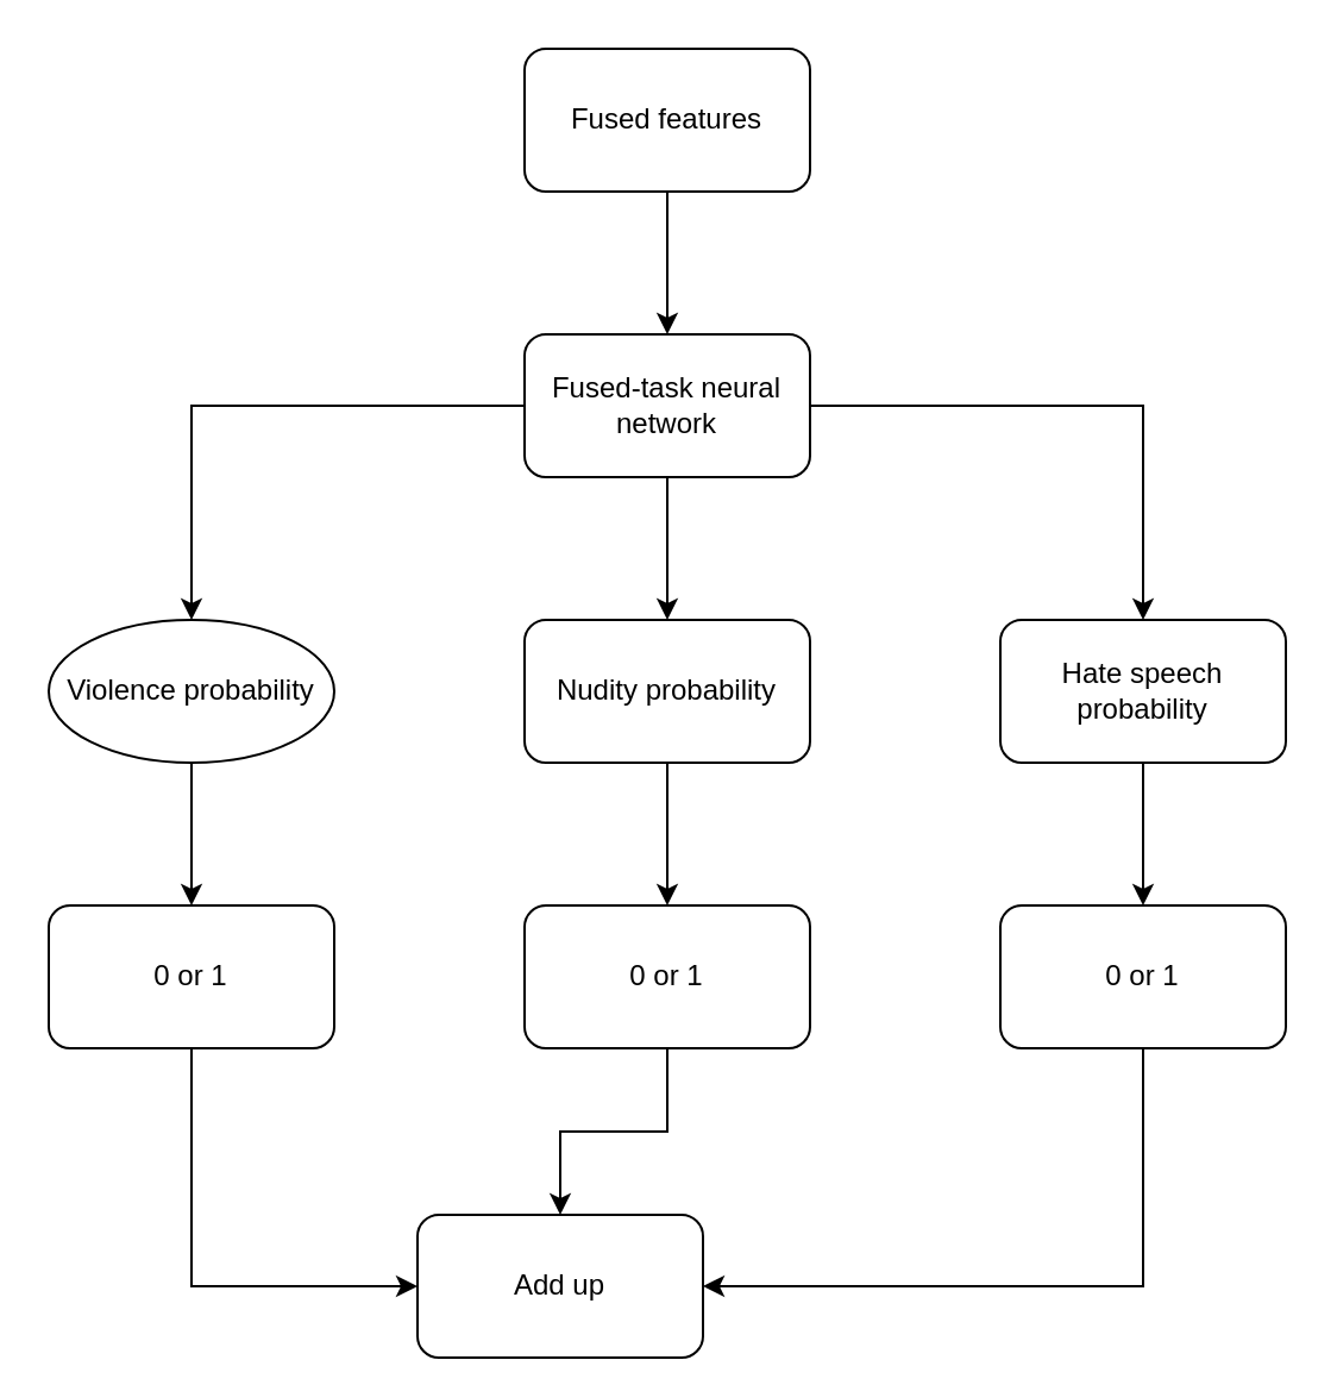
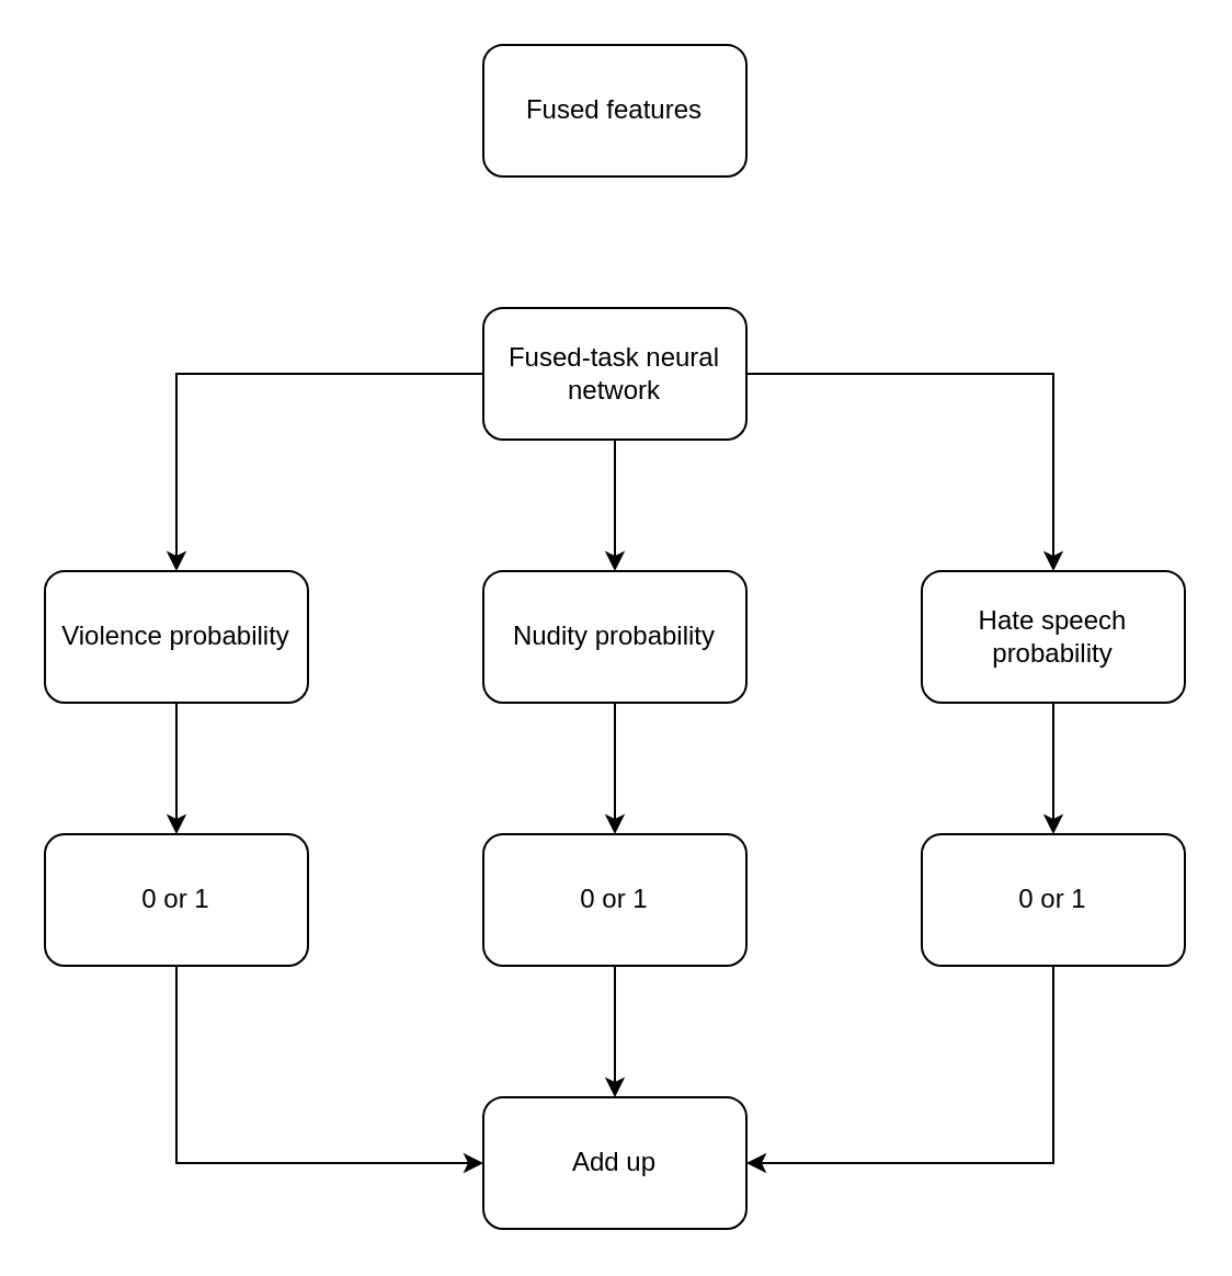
  <mxCell id="0" />
  <mxCell id="1" parent="0" />
  <mxCell id="2" style="edgeStyle=orthogonalEdgeStyle;rounded=0;orthogonalLoop=1;jettySize=auto;html=1;exitX=0;exitY=0.5;exitDx=0;exitDy=0;entryX=0.5;entryY=0;entryDx=0;entryDy=0;" parent="1" source="5" target="7" edge="1"><mxGeometry relative="1" as="geometry" /></mxCell>
  <mxCell id="3" style="edgeStyle=orthogonalEdgeStyle;rounded=0;orthogonalLoop=1;jettySize=auto;html=1;exitX=1;exitY=0.5;exitDx=0;exitDy=0;" parent="1" source="5" target="11" edge="1"><mxGeometry relative="1" as="geometry" /></mxCell>
  <mxCell id="4" style="edgeStyle=orthogonalEdgeStyle;rounded=0;orthogonalLoop=1;jettySize=auto;html=1;exitX=0.5;exitY=1;exitDx=0;exitDy=0;" parent="1" source="5" target="9" edge="1"><mxGeometry relative="1" as="geometry" /></mxCell>
  <mxCell id="5" value="Fused-task neural network" style="rounded=1;whiteSpace=wrap;html=1;" parent="1" vertex="1"><mxGeometry x="220" y="140" width="120" height="60" as="geometry" /></mxCell>
  <mxCell id="6" style="edgeStyle=orthogonalEdgeStyle;rounded=0;orthogonalLoop=1;jettySize=auto;html=1;exitX=0.5;exitY=1;exitDx=0;exitDy=0;entryX=0.5;entryY=0;entryDx=0;entryDy=0;" parent="1" source="7" edge="1"><mxGeometry relative="1" as="geometry"><mxPoint x="80" y="380" as="targetPoint" /></mxGeometry></mxCell>
- <mxCell id="7" value="Violence probability" style="ellipse;whiteSpace=wrap;html=1;" parent="1" vertex="1"><mxGeometry x="20" y="260" width="120" height="60" as="geometry" /></mxCell>
+ <mxCell id="7" value="Violence probability" style="rounded=1;whiteSpace=wrap;html=1;" parent="1" vertex="1"><mxGeometry x="20" y="260" width="120" height="60" as="geometry" /></mxCell>
  <mxCell id="8" style="edgeStyle=orthogonalEdgeStyle;rounded=0;orthogonalLoop=1;jettySize=auto;html=1;exitX=0.5;exitY=1;exitDx=0;exitDy=0;entryX=0.5;entryY=0;entryDx=0;entryDy=0;" parent="1" source="9" edge="1"><mxGeometry relative="1" as="geometry"><mxPoint x="280" y="380" as="targetPoint" /></mxGeometry></mxCell>
  <mxCell id="9" value="Nudity probability" style="rounded=1;whiteSpace=wrap;html=1;" parent="1" vertex="1"><mxGeometry x="220" y="260" width="120" height="60" as="geometry" /></mxCell>
  <mxCell id="10" style="edgeStyle=orthogonalEdgeStyle;rounded=0;orthogonalLoop=1;jettySize=auto;html=1;exitX=0.5;exitY=1;exitDx=0;exitDy=0;entryX=0.5;entryY=0;entryDx=0;entryDy=0;" parent="1" source="11" edge="1"><mxGeometry relative="1" as="geometry"><mxPoint x="480" y="380" as="targetPoint" /></mxGeometry></mxCell>
  <mxCell id="11" value="Hate speech probability" style="rounded=1;whiteSpace=wrap;html=1;" parent="1" vertex="1"><mxGeometry x="420" y="260" width="120" height="60" as="geometry" /></mxCell>
- <mxCell id="12" style="edgeStyle=orthogonalEdgeStyle;rounded=0;orthogonalLoop=1;jettySize=auto;html=1;exitX=0.5;exitY=1;exitDx=0;exitDy=0;entryX=0.5;entryY=0;entryDx=0;entryDy=0;" edge="1" parent="1" source="13" target="5"><mxGeometry relative="1" as="geometry" /></mxCell>
  <mxCell id="13" value="Fused features" style="rounded=1;whiteSpace=wrap;html=1;" vertex="1" parent="1"><mxGeometry x="220" y="20" width="120" height="60" as="geometry" /></mxCell>
  <mxCell id="14" style="edgeStyle=orthogonalEdgeStyle;rounded=0;orthogonalLoop=1;jettySize=auto;html=1;exitX=0.5;exitY=1;exitDx=0;exitDy=0;entryX=0;entryY=0.5;entryDx=0;entryDy=0;" edge="1" parent="1" source="15" target="20"><mxGeometry relative="1" as="geometry" /></mxCell>
  <mxCell id="15" value="0 or 1" style="rounded=1;whiteSpace=wrap;html=1;" vertex="1" parent="1"><mxGeometry x="20" y="380" width="120" height="60" as="geometry" /></mxCell>
  <mxCell id="16" style="edgeStyle=orthogonalEdgeStyle;rounded=0;orthogonalLoop=1;jettySize=auto;html=1;exitX=0.5;exitY=1;exitDx=0;exitDy=0;entryX=0.5;entryY=0;entryDx=0;entryDy=0;" edge="1" parent="1" source="17" target="20"><mxGeometry relative="1" as="geometry" /></mxCell>
  <mxCell id="17" value="0 or 1" style="rounded=1;whiteSpace=wrap;html=1;" vertex="1" parent="1"><mxGeometry x="220" y="380" width="120" height="60" as="geometry" /></mxCell>
  <mxCell id="18" style="edgeStyle=orthogonalEdgeStyle;rounded=0;orthogonalLoop=1;jettySize=auto;html=1;exitX=0.5;exitY=1;exitDx=0;exitDy=0;entryX=1;entryY=0.5;entryDx=0;entryDy=0;" edge="1" parent="1" source="19" target="20"><mxGeometry relative="1" as="geometry" /></mxCell>
  <mxCell id="19" value="0 or 1" style="rounded=1;whiteSpace=wrap;html=1;" vertex="1" parent="1"><mxGeometry x="420" y="380" width="120" height="60" as="geometry" /></mxCell>
- <mxCell id="20" value="Add up" style="rounded=1;whiteSpace=wrap;html=1;" vertex="1" parent="1"><mxGeometry x="175" y="510" width="120" height="60" as="geometry" /></mxCell>
+ <mxCell id="20" value="Add up" style="rounded=1;whiteSpace=wrap;html=1;" vertex="1" parent="1"><mxGeometry x="220" y="500" width="120" height="60" as="geometry" /></mxCell>
